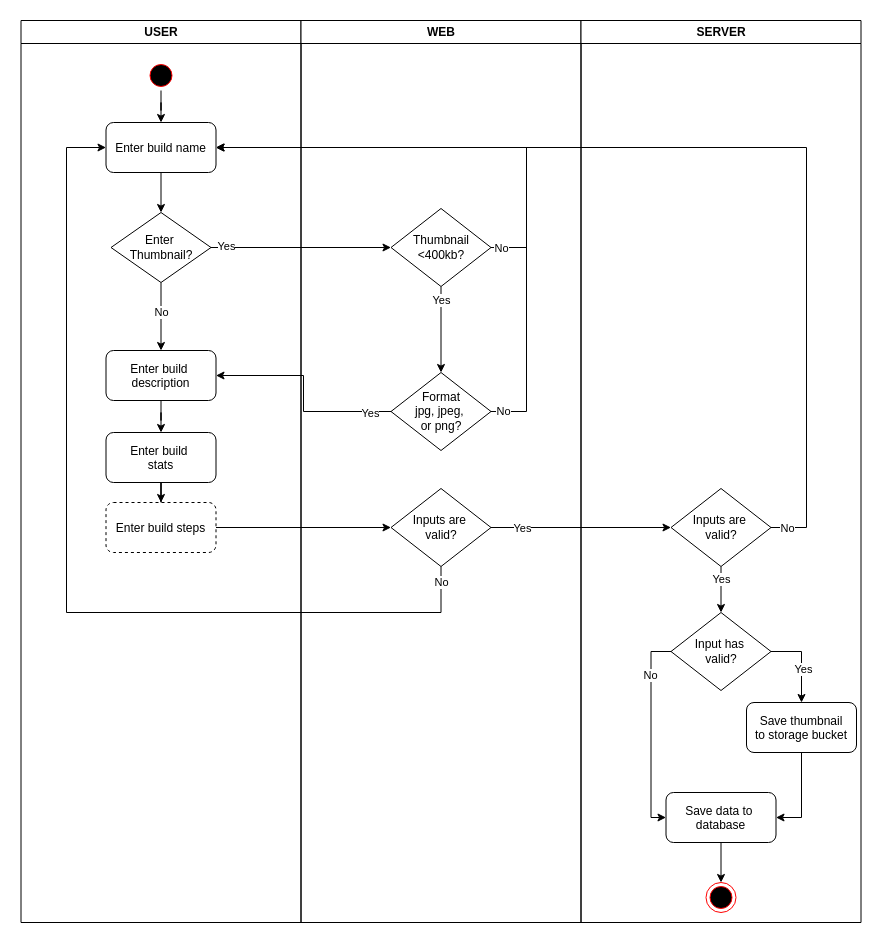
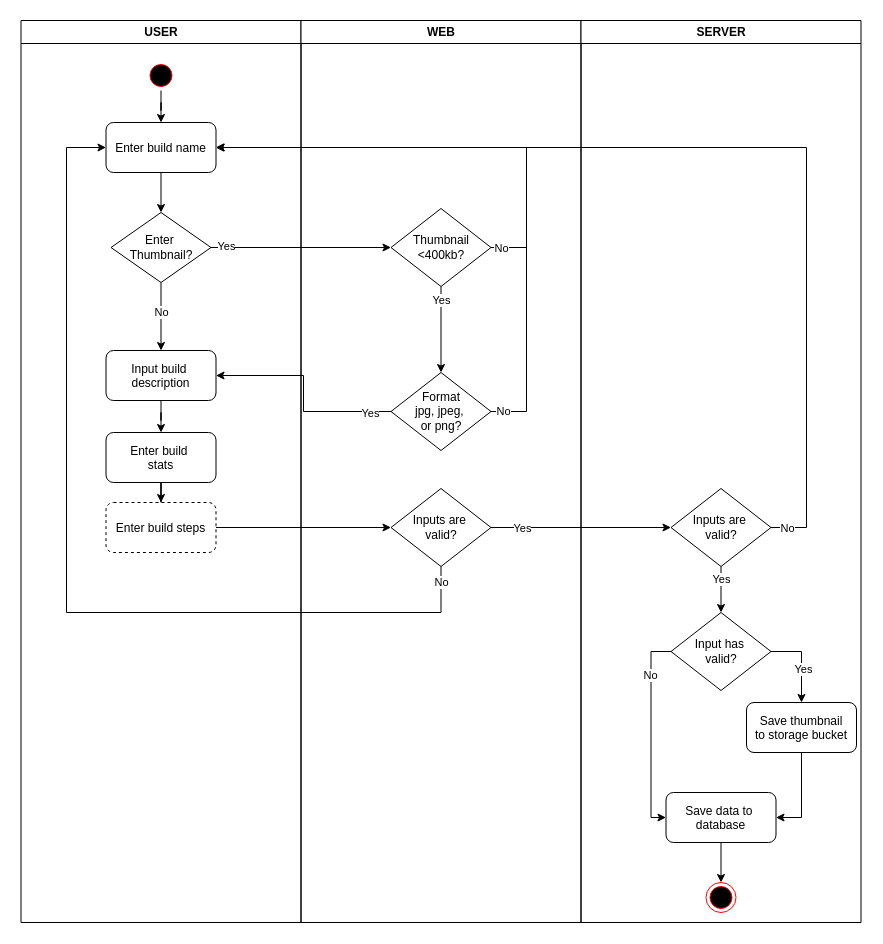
  <mxCell id="0" />
  <mxCell id="1" parent="0" />
  <mxCell id="2" value="USER" style="swimlane;whiteSpace=wrap" parent="1" vertex="1"><mxGeometry x="20.5" y="20" width="280" height="902" as="geometry" /></mxCell>
  <mxCell id="3" style="edgeStyle=orthogonalEdgeStyle;rounded=0;orthogonalLoop=1;jettySize=auto;html=1;" edge="1" parent="2" source="4" target="6"><mxGeometry relative="1" as="geometry" /></mxCell>
  <mxCell id="4" value="" style="ellipse;shape=startState;fillColor=#000000;strokeColor=#ff0000;" parent="2" vertex="1"><mxGeometry x="125" y="40" width="30" height="30" as="geometry" /></mxCell>
  <mxCell id="5" style="edgeStyle=orthogonalEdgeStyle;rounded=0;orthogonalLoop=1;jettySize=auto;html=1;" edge="1" parent="2" source="6" target="14"><mxGeometry relative="1" as="geometry" /></mxCell>
  <mxCell id="6" value="Enter build name" style="rounded=1;" parent="2" vertex="1"><mxGeometry x="85" y="102" width="110" height="50" as="geometry" /></mxCell>
  <mxCell id="7" style="edgeStyle=orthogonalEdgeStyle;rounded=0;orthogonalLoop=1;jettySize=auto;html=1;" edge="1" parent="2" source="8" target="10"><mxGeometry relative="1" as="geometry" /></mxCell>
- <mxCell id="8" value="Enter build &#10;description" style="rounded=1;" vertex="1" parent="2"><mxGeometry x="85" y="330" width="110" height="50" as="geometry" /></mxCell>
+ <mxCell id="8" value="Input build &#10;description" style="rounded=1;" vertex="1" parent="2"><mxGeometry x="85" y="330" width="110" height="50" as="geometry" /></mxCell>
  <mxCell id="9" style="edgeStyle=orthogonalEdgeStyle;rounded=0;orthogonalLoop=1;jettySize=auto;html=1;" edge="1" parent="2" source="10" target="11"><mxGeometry relative="1" as="geometry" /></mxCell>
  <mxCell id="10" value="Enter build &#10;stats" style="rounded=1;" vertex="1" parent="2"><mxGeometry x="85" y="412" width="110" height="50" as="geometry" /></mxCell>
  <mxCell id="11" value="Enter build steps" style="rounded=1;dashed=1;" vertex="1" parent="2"><mxGeometry x="85" y="482" width="110" height="50" as="geometry" /></mxCell>
  <mxCell id="12" style="edgeStyle=orthogonalEdgeStyle;rounded=0;orthogonalLoop=1;jettySize=auto;html=1;" edge="1" parent="2" source="14" target="8"><mxGeometry relative="1" as="geometry" /></mxCell>
  <mxCell id="13" value="No" style="edgeLabel;html=1;align=center;verticalAlign=middle;resizable=0;points=[];" vertex="1" connectable="0" parent="12"><mxGeometry x="-0.149" relative="1" as="geometry"><mxPoint as="offset" /></mxGeometry></mxCell>
  <mxCell id="14" value="Enter&amp;nbsp;&lt;div&gt;Thumbnail?&lt;/div&gt;" style="rhombus;whiteSpace=wrap;html=1;" vertex="1" parent="2"><mxGeometry x="90" y="192" width="100" height="70" as="geometry" /></mxCell>
  <mxCell id="15" value="WEB" style="swimlane;whiteSpace=wrap" parent="1" vertex="1"><mxGeometry x="300.5" y="20" width="280" height="902" as="geometry" /></mxCell>
  <mxCell id="16" style="edgeStyle=orthogonalEdgeStyle;rounded=0;orthogonalLoop=1;jettySize=auto;html=1;" edge="1" parent="15" source="18" target="20"><mxGeometry relative="1" as="geometry" /></mxCell>
  <mxCell id="17" value="Yes" style="edgeLabel;html=1;align=center;verticalAlign=middle;resizable=0;points=[];" vertex="1" connectable="0" parent="16"><mxGeometry x="-0.7" y="-3" relative="1" as="geometry"><mxPoint x="3" as="offset" /></mxGeometry></mxCell>
  <mxCell id="18" value="Thumbnail&lt;div&gt;&amp;lt;400kb?&lt;/div&gt;" style="rhombus;whiteSpace=wrap;html=1;" vertex="1" parent="15"><mxGeometry x="90" y="188" width="100" height="78" as="geometry" /></mxCell>
  <mxCell id="19" value="Inputs are&amp;nbsp;&lt;div&gt;valid?&lt;/div&gt;" style="rhombus;whiteSpace=wrap;html=1;" vertex="1" parent="15"><mxGeometry x="90" y="468" width="100" height="78" as="geometry" /></mxCell>
  <mxCell id="20" value="&lt;div&gt;Format&lt;/div&gt;&lt;div&gt;jpg, jpeg,&amp;nbsp;&lt;/div&gt;&lt;div&gt;or png?&lt;/div&gt;" style="rhombus;whiteSpace=wrap;html=1;" vertex="1" parent="15"><mxGeometry x="90" y="352" width="100" height="78" as="geometry" /></mxCell>
  <mxCell id="21" value="SERVER" style="swimlane;whiteSpace=wrap;startSize=23;" vertex="1" parent="1"><mxGeometry x="580.5" y="20" width="280" height="902" as="geometry" /></mxCell>
  <mxCell id="22" style="edgeStyle=orthogonalEdgeStyle;rounded=0;orthogonalLoop=1;jettySize=auto;html=1;" edge="1" parent="21" source="24" target="29"><mxGeometry relative="1" as="geometry"><mxPoint x="140" y="582" as="targetPoint" /></mxGeometry></mxCell>
  <mxCell id="23" value="Yes" style="edgeLabel;html=1;align=center;verticalAlign=middle;resizable=0;points=[];" vertex="1" connectable="0" parent="22"><mxGeometry x="-0.487" relative="1" as="geometry"><mxPoint as="offset" /></mxGeometry></mxCell>
  <mxCell id="24" value="Inputs are&amp;nbsp;&lt;div&gt;valid?&lt;/div&gt;" style="rhombus;whiteSpace=wrap;html=1;" vertex="1" parent="21"><mxGeometry x="90" y="468" width="100" height="78" as="geometry" /></mxCell>
  <mxCell id="25" style="edgeStyle=orthogonalEdgeStyle;rounded=0;orthogonalLoop=1;jettySize=auto;html=1;entryX=0;entryY=0.5;entryDx=0;entryDy=0;exitX=0;exitY=0.5;exitDx=0;exitDy=0;" edge="1" parent="21" source="29" target="31"><mxGeometry relative="1" as="geometry" /></mxCell>
  <mxCell id="26" value="No" style="edgeLabel;html=1;align=center;verticalAlign=middle;resizable=0;points=[];" vertex="1" connectable="0" parent="25"><mxGeometry x="-0.576" y="-1" relative="1" as="geometry"><mxPoint as="offset" /></mxGeometry></mxCell>
  <mxCell id="27" style="edgeStyle=orthogonalEdgeStyle;rounded=0;orthogonalLoop=1;jettySize=auto;html=1;exitX=1;exitY=0.5;exitDx=0;exitDy=0;" edge="1" parent="21" source="29" target="33"><mxGeometry relative="1" as="geometry" /></mxCell>
  <mxCell id="28" value="Yes" style="edgeLabel;html=1;align=center;verticalAlign=middle;resizable=0;points=[];" vertex="1" connectable="0" parent="27"><mxGeometry x="0.177" y="1" relative="1" as="geometry"><mxPoint as="offset" /></mxGeometry></mxCell>
  <mxCell id="29" value="Input has&amp;nbsp;&lt;div&gt;valid?&lt;/div&gt;" style="rhombus;whiteSpace=wrap;html=1;" vertex="1" parent="21"><mxGeometry x="90" y="592" width="100" height="78" as="geometry" /></mxCell>
  <mxCell id="30" style="edgeStyle=orthogonalEdgeStyle;rounded=0;orthogonalLoop=1;jettySize=auto;html=1;" edge="1" parent="21" source="31" target="34"><mxGeometry relative="1" as="geometry" /></mxCell>
  <mxCell id="31" value="Save data to &#10;database" style="rounded=1;" vertex="1" parent="21"><mxGeometry x="85" y="772" width="110" height="50" as="geometry" /></mxCell>
  <mxCell id="32" style="edgeStyle=orthogonalEdgeStyle;rounded=0;orthogonalLoop=1;jettySize=auto;html=1;entryX=1;entryY=0.5;entryDx=0;entryDy=0;" edge="1" parent="21" source="33" target="31"><mxGeometry relative="1" as="geometry" /></mxCell>
  <mxCell id="33" value="Save thumbnail&#10;to storage bucket" style="rounded=1;" vertex="1" parent="21"><mxGeometry x="165.5" y="682" width="110" height="50" as="geometry" /></mxCell>
  <mxCell id="34" value="" style="ellipse;html=1;shape=endState;fillColor=#000000;strokeColor=#ff0000;" vertex="1" parent="21"><mxGeometry x="125" y="862" width="30" height="30" as="geometry" /></mxCell>
  <mxCell id="35" style="edgeStyle=orthogonalEdgeStyle;rounded=0;orthogonalLoop=1;jettySize=auto;html=1;entryX=0;entryY=0.5;entryDx=0;entryDy=0;" edge="1" parent="1" source="14" target="18"><mxGeometry relative="1" as="geometry" /></mxCell>
  <mxCell id="36" value="Yes" style="edgeLabel;html=1;align=center;verticalAlign=middle;resizable=0;points=[];" vertex="1" connectable="0" parent="35"><mxGeometry x="-0.836" y="2" relative="1" as="geometry"><mxPoint as="offset" /></mxGeometry></mxCell>
  <mxCell id="37" style="edgeStyle=orthogonalEdgeStyle;rounded=0;orthogonalLoop=1;jettySize=auto;html=1;" edge="1" parent="1" source="11" target="19"><mxGeometry relative="1" as="geometry" /></mxCell>
  <mxCell id="38" style="edgeStyle=orthogonalEdgeStyle;rounded=0;orthogonalLoop=1;jettySize=auto;html=1;" edge="1" parent="1" source="19" target="24"><mxGeometry relative="1" as="geometry"><mxPoint x="665.5" y="527" as="targetPoint" /></mxGeometry></mxCell>
  <mxCell id="39" value="Yes" style="edgeLabel;html=1;align=center;verticalAlign=middle;resizable=0;points=[];" vertex="1" connectable="0" parent="38"><mxGeometry x="-0.657" y="-1" relative="1" as="geometry"><mxPoint y="-1" as="offset" /></mxGeometry></mxCell>
  <mxCell id="40" style="edgeStyle=orthogonalEdgeStyle;rounded=0;orthogonalLoop=1;jettySize=auto;html=1;entryX=0;entryY=0.5;entryDx=0;entryDy=0;exitX=0.5;exitY=1;exitDx=0;exitDy=0;" edge="1" parent="1" source="19" target="6"><mxGeometry relative="1" as="geometry"><Array as="points"><mxPoint x="441" y="612" /><mxPoint x="66" y="612" /><mxPoint x="66" y="147" /></Array></mxGeometry></mxCell>
  <mxCell id="41" value="No" style="edgeLabel;html=1;align=center;verticalAlign=middle;resizable=0;points=[];" vertex="1" connectable="0" parent="40"><mxGeometry x="-0.967" relative="1" as="geometry"><mxPoint as="offset" /></mxGeometry></mxCell>
  <mxCell id="42" style="edgeStyle=orthogonalEdgeStyle;rounded=0;orthogonalLoop=1;jettySize=auto;html=1;" edge="1" parent="1" source="20" target="8"><mxGeometry relative="1" as="geometry" /></mxCell>
  <mxCell id="43" value="Yes" style="edgeLabel;html=1;align=center;verticalAlign=middle;resizable=0;points=[];" vertex="1" connectable="0" parent="42"><mxGeometry x="-0.801" y="1" relative="1" as="geometry"><mxPoint as="offset" /></mxGeometry></mxCell>
  <mxCell id="44" style="edgeStyle=orthogonalEdgeStyle;rounded=0;orthogonalLoop=1;jettySize=auto;html=1;entryX=1;entryY=0.5;entryDx=0;entryDy=0;" edge="1" parent="1" source="18" target="6"><mxGeometry relative="1" as="geometry"><Array as="points"><mxPoint x="526" y="247" /><mxPoint x="526" y="147" /></Array></mxGeometry></mxCell>
  <mxCell id="45" value="No" style="edgeLabel;html=1;align=center;verticalAlign=middle;resizable=0;points=[];" vertex="1" connectable="0" parent="44"><mxGeometry x="-0.955" y="1" relative="1" as="geometry"><mxPoint y="1" as="offset" /></mxGeometry></mxCell>
  <mxCell id="46" style="edgeStyle=orthogonalEdgeStyle;rounded=0;orthogonalLoop=1;jettySize=auto;html=1;entryX=1;entryY=0.5;entryDx=0;entryDy=0;" edge="1" parent="1" source="20" target="6"><mxGeometry relative="1" as="geometry"><Array as="points"><mxPoint x="526" y="411" /><mxPoint x="526" y="147" /></Array></mxGeometry></mxCell>
  <mxCell id="47" value="No" style="edgeLabel;html=1;align=center;verticalAlign=middle;resizable=0;points=[];" vertex="1" connectable="0" parent="46"><mxGeometry x="-0.961" y="1" relative="1" as="geometry"><mxPoint as="offset" /></mxGeometry></mxCell>
  <mxCell id="48" style="edgeStyle=orthogonalEdgeStyle;rounded=0;orthogonalLoop=1;jettySize=auto;html=1;entryX=1;entryY=0.5;entryDx=0;entryDy=0;" edge="1" parent="1" source="24" target="6"><mxGeometry relative="1" as="geometry"><Array as="points"><mxPoint x="806" y="527" /><mxPoint x="806" y="147" /></Array></mxGeometry></mxCell>
  <mxCell id="49" value="No" style="edgeLabel;html=1;align=center;verticalAlign=middle;resizable=0;points=[];" vertex="1" connectable="0" parent="48"><mxGeometry x="-0.974" y="2" relative="1" as="geometry"><mxPoint x="3" y="2" as="offset" /></mxGeometry></mxCell>
